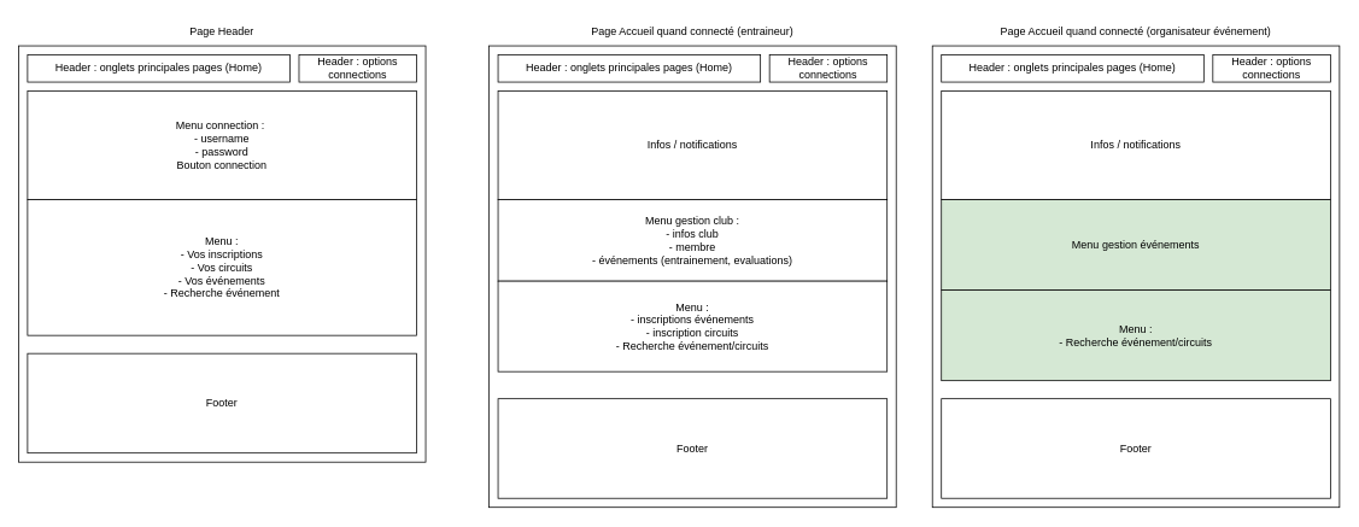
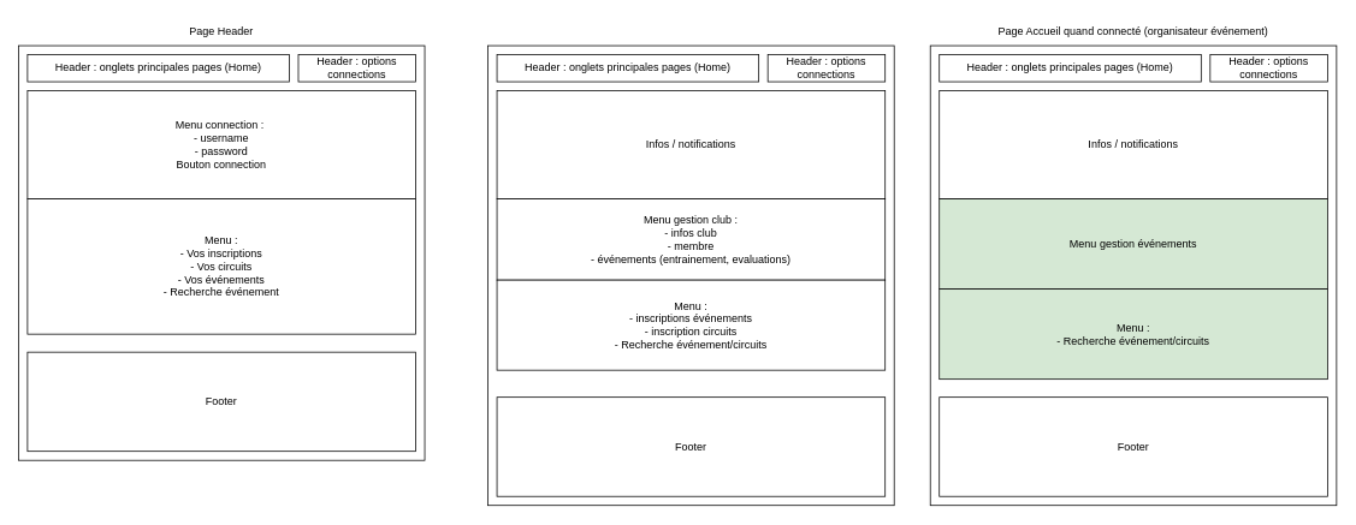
  <mxCell id="0" />
  <mxCell id="1" parent="0" />
  <mxCell id="2" value="" style="rounded=0;whiteSpace=wrap;html=1;" parent="1" vertex="1"><mxGeometry x="20" y="50" width="450" height="460" as="geometry" /></mxCell>
  <mxCell id="3" value="Header : onglets principales pages (Home)" style="rounded=0;whiteSpace=wrap;html=1;" parent="1" vertex="1"><mxGeometry x="30" y="60" width="290" height="30" as="geometry" /></mxCell>
  <mxCell id="4" value="Header : options connections" style="rounded=0;whiteSpace=wrap;html=1;" parent="1" vertex="1"><mxGeometry x="330" y="60" width="130" height="30" as="geometry" /></mxCell>
  <mxCell id="5" value="Page Header" style="text;html=1;strokeColor=none;fillColor=none;align=center;verticalAlign=middle;whiteSpace=wrap;rounded=0;" parent="1" vertex="1"><mxGeometry x="20" y="20" width="450" height="30" as="geometry" /></mxCell>
  <mxCell id="6" value="Footer" style="rounded=0;whiteSpace=wrap;html=1;" parent="1" vertex="1"><mxGeometry x="30" y="390" width="430" height="110" as="geometry" /></mxCell>
  <mxCell id="7" value="Menu connection :&amp;nbsp;&lt;br&gt;- username&lt;br&gt;- password&lt;br&gt;Bouton connection" style="rounded=0;whiteSpace=wrap;html=1;" parent="1" vertex="1"><mxGeometry x="30" y="100" width="430" height="120" as="geometry" /></mxCell>
  <mxCell id="8" value="Menu :&lt;br&gt;- Vos inscriptions&lt;br&gt;- Vos circuits&lt;br&gt;- Vos événements&lt;br&gt;- Recherche événement" style="rounded=0;whiteSpace=wrap;html=1;" parent="1" vertex="1"><mxGeometry x="30" y="220" width="430" height="150" as="geometry" /></mxCell>
  <mxCell id="9" value="" style="rounded=0;whiteSpace=wrap;html=1;" parent="1" vertex="1"><mxGeometry x="540" y="50" width="450" height="510" as="geometry" /></mxCell>
  <mxCell id="10" value="Header : onglets principales pages (Home)" style="rounded=0;whiteSpace=wrap;html=1;" parent="1" vertex="1"><mxGeometry x="550" y="60" width="290" height="30" as="geometry" /></mxCell>
  <mxCell id="11" value="Header : options connections" style="rounded=0;whiteSpace=wrap;html=1;" parent="1" vertex="1"><mxGeometry x="850" y="60" width="130" height="30" as="geometry" /></mxCell>
- <mxCell id="12" value="Page Accueil quand connecté (entraineur)" style="text;html=1;strokeColor=none;fillColor=none;align=center;verticalAlign=middle;whiteSpace=wrap;rounded=0;" parent="1" vertex="1"><mxGeometry x="540" y="20" width="450" height="30" as="geometry" /></mxCell>
  <mxCell id="13" value="Footer" style="rounded=0;whiteSpace=wrap;html=1;" parent="1" vertex="1"><mxGeometry x="550" y="440" width="430" height="110" as="geometry" /></mxCell>
  <mxCell id="14" value="Infos / notifications" style="rounded=0;whiteSpace=wrap;html=1;" parent="1" vertex="1"><mxGeometry x="550" y="100" width="430" height="120" as="geometry" /></mxCell>
  <mxCell id="15" value="Menu gestion club :&lt;br&gt;- infos club&lt;br&gt;- membre&lt;br&gt;- événements (entrainement, evaluations)&lt;br&gt;" style="rounded=0;whiteSpace=wrap;html=1;" parent="1" vertex="1"><mxGeometry x="550" y="220" width="430" height="90" as="geometry" /></mxCell>
  <mxCell id="16" value="Menu :&lt;br&gt;- inscriptions événements&lt;br&gt;- inscription circuits&lt;br&gt;- Recherche événement/circuits" style="rounded=0;whiteSpace=wrap;html=1;" parent="1" vertex="1"><mxGeometry x="550" y="310" width="430" height="100" as="geometry" /></mxCell>
  <mxCell id="17" value="" style="rounded=0;whiteSpace=wrap;html=1;" parent="1" vertex="1"><mxGeometry x="1030" y="50" width="450" height="510" as="geometry" /></mxCell>
  <mxCell id="18" value="Header : onglets principales pages (Home)" style="rounded=0;whiteSpace=wrap;html=1;" parent="1" vertex="1"><mxGeometry x="1040" y="60" width="290" height="30" as="geometry" /></mxCell>
  <mxCell id="19" value="Header : options connections" style="rounded=0;whiteSpace=wrap;html=1;" parent="1" vertex="1"><mxGeometry x="1340" y="60" width="130" height="30" as="geometry" /></mxCell>
  <mxCell id="20" value="Page Accueil quand connecté (organisateur événement)" style="text;html=1;strokeColor=none;fillColor=none;align=center;verticalAlign=middle;whiteSpace=wrap;rounded=0;" parent="1" vertex="1"><mxGeometry x="1030" y="20" width="450" height="30" as="geometry" /></mxCell>
  <mxCell id="21" value="Footer" style="rounded=0;whiteSpace=wrap;html=1;" parent="1" vertex="1"><mxGeometry x="1040" y="440" width="430" height="110" as="geometry" /></mxCell>
  <mxCell id="22" value="Infos / notifications" style="rounded=0;whiteSpace=wrap;html=1;" parent="1" vertex="1"><mxGeometry x="1040" y="100" width="430" height="120" as="geometry" /></mxCell>
  <mxCell id="23" value="Menu gestion événements" style="rounded=0;whiteSpace=wrap;html=1;fillColor=#d5e8d4;" parent="1" vertex="1"><mxGeometry x="1040" y="220" width="430" height="100" as="geometry" /></mxCell>
  <mxCell id="24" value="Menu :&lt;br&gt;- Recherche événement/circuits" style="rounded=0;whiteSpace=wrap;html=1;fillColor=#d5e8d4;" parent="1" vertex="1"><mxGeometry x="1040" y="320" width="430" height="100" as="geometry" /></mxCell>
